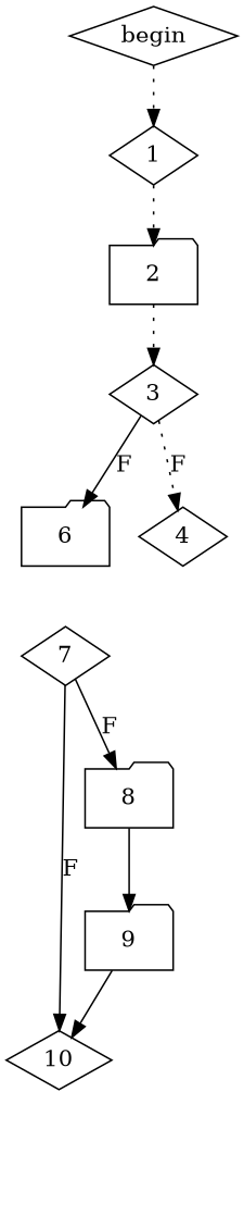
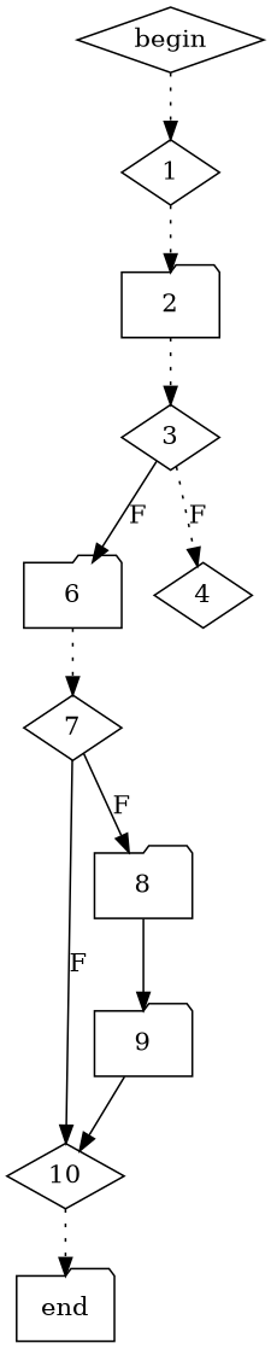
  digraph {
    node [shape=diamond]
    edge [style=dotted]
    begin
    1
    2 [shape=folder]
+   end [shape=folder]
    3
    6 [shape=folder]
    4
    7
    10
    8 [shape=folder]
    9 [shape=folder]
    begin -> 1
    1 -> 2
    2 -> 3
    3 -> 6 [label=F style=solid]
    3 -> 4 [label=F]
+   6 -> 7
    7 -> 10 [label=F style=solid]
    7 -> 8 [label=F style=solid]
+   10 -> end
    8 -> 9 [style=solid]
    9 -> 10 [style=solid]
  }
